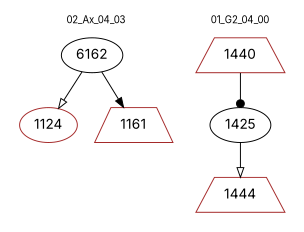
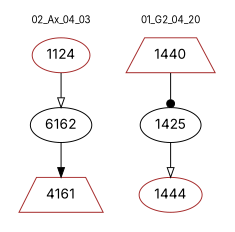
  digraph {
    fontname=Inter
    node [color=brown fontname=Inter shape=ellipse]
    edge [arrowhead=onormal color=black fontname=Inter]
    n1 [color=black label=6162]
    n2 [label=1124]
-   n3 [label=1161 shape=trapezium]
+   n3 [label=4161 shape=trapezium]
    n4 [label=1440 shape=trapezium]
    n5 [color=black label=1425]
-   n6 [label=1444 shape=trapezium]
+   n6 [label=1444]
    subgraph cluster_1 {
      color=white
      fontsize=10
      label="02_Ax_04_03"
      n1
      n2
      n3
    }
    subgraph cluster_2 {
      color=white
      fontsize=10
-     label="01_G2_04_00"
+     label="01_G2_04_20"
      n4
      n5
      n6
    }
-   n1 -> n2
+   n2 -> n1
    n1 -> n3 [arrowhead=normal]
    n4 -> n5 [arrowhead=dot]
    n5 -> n6
  }
